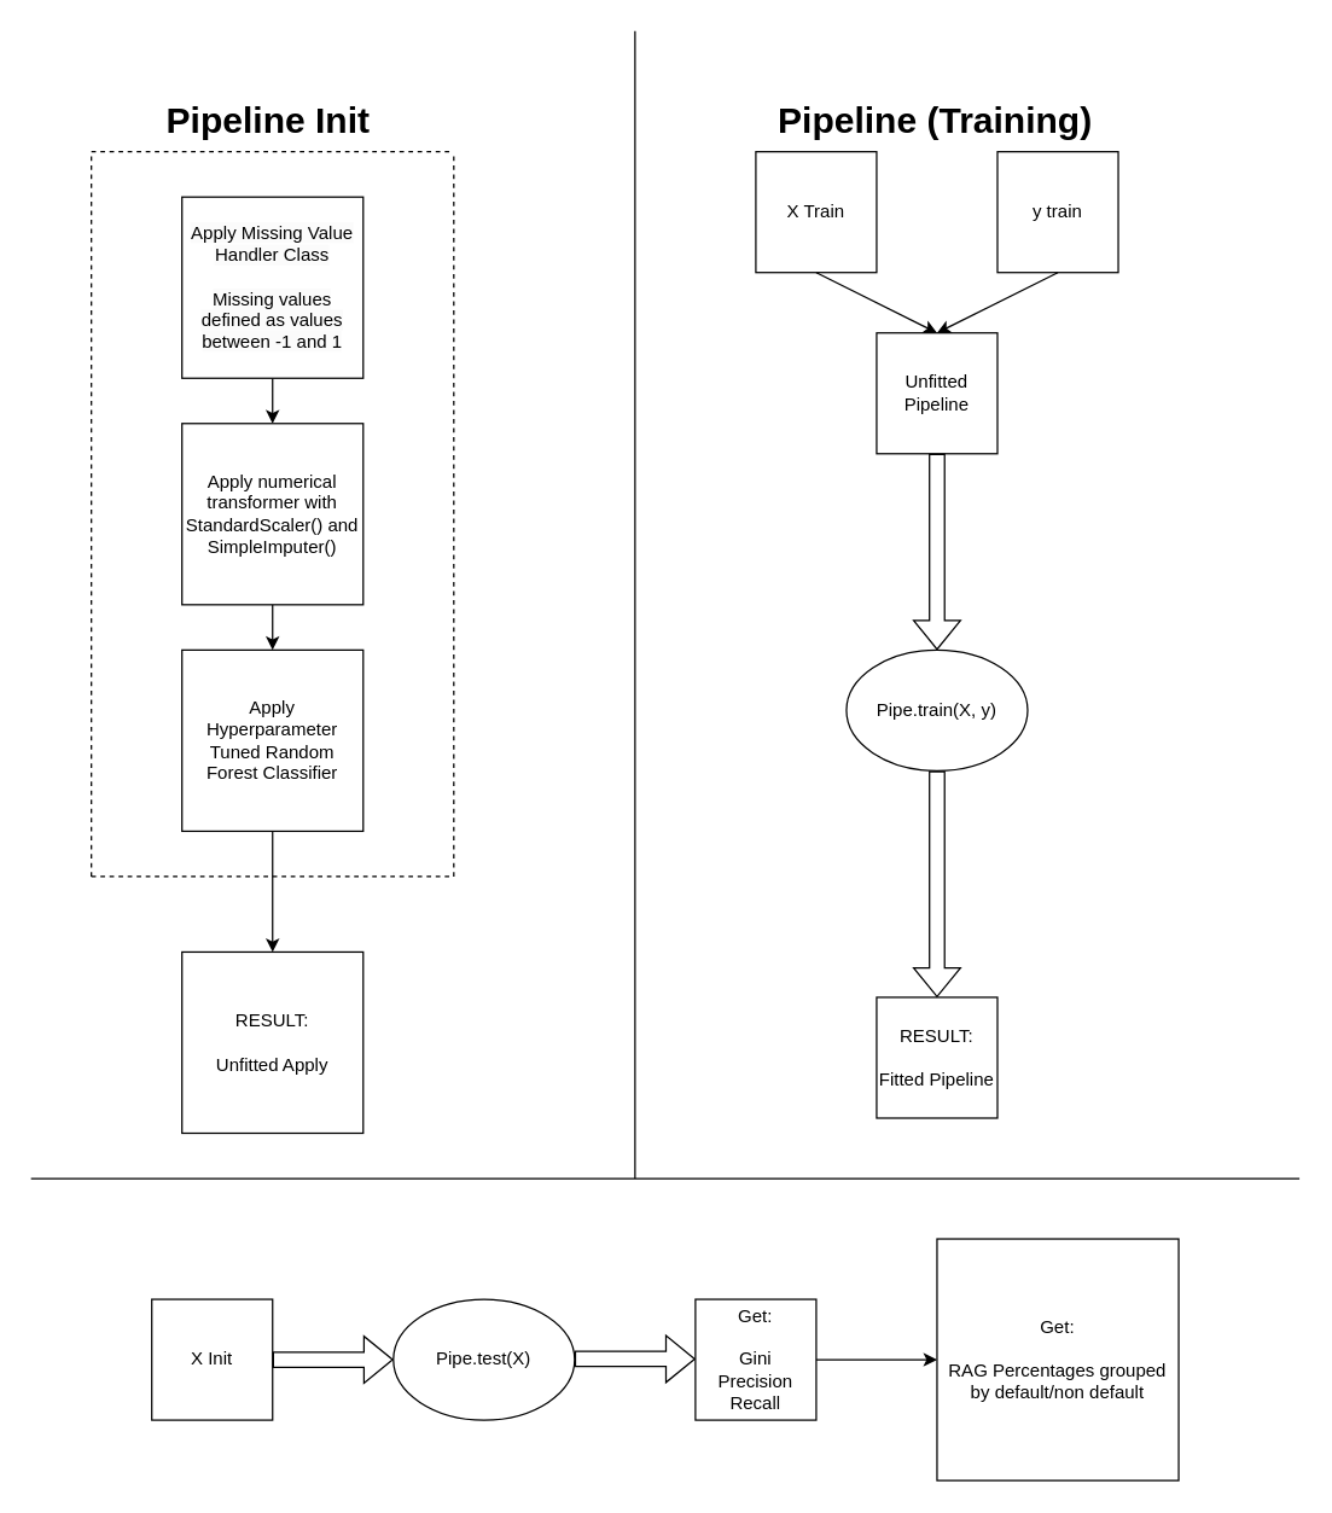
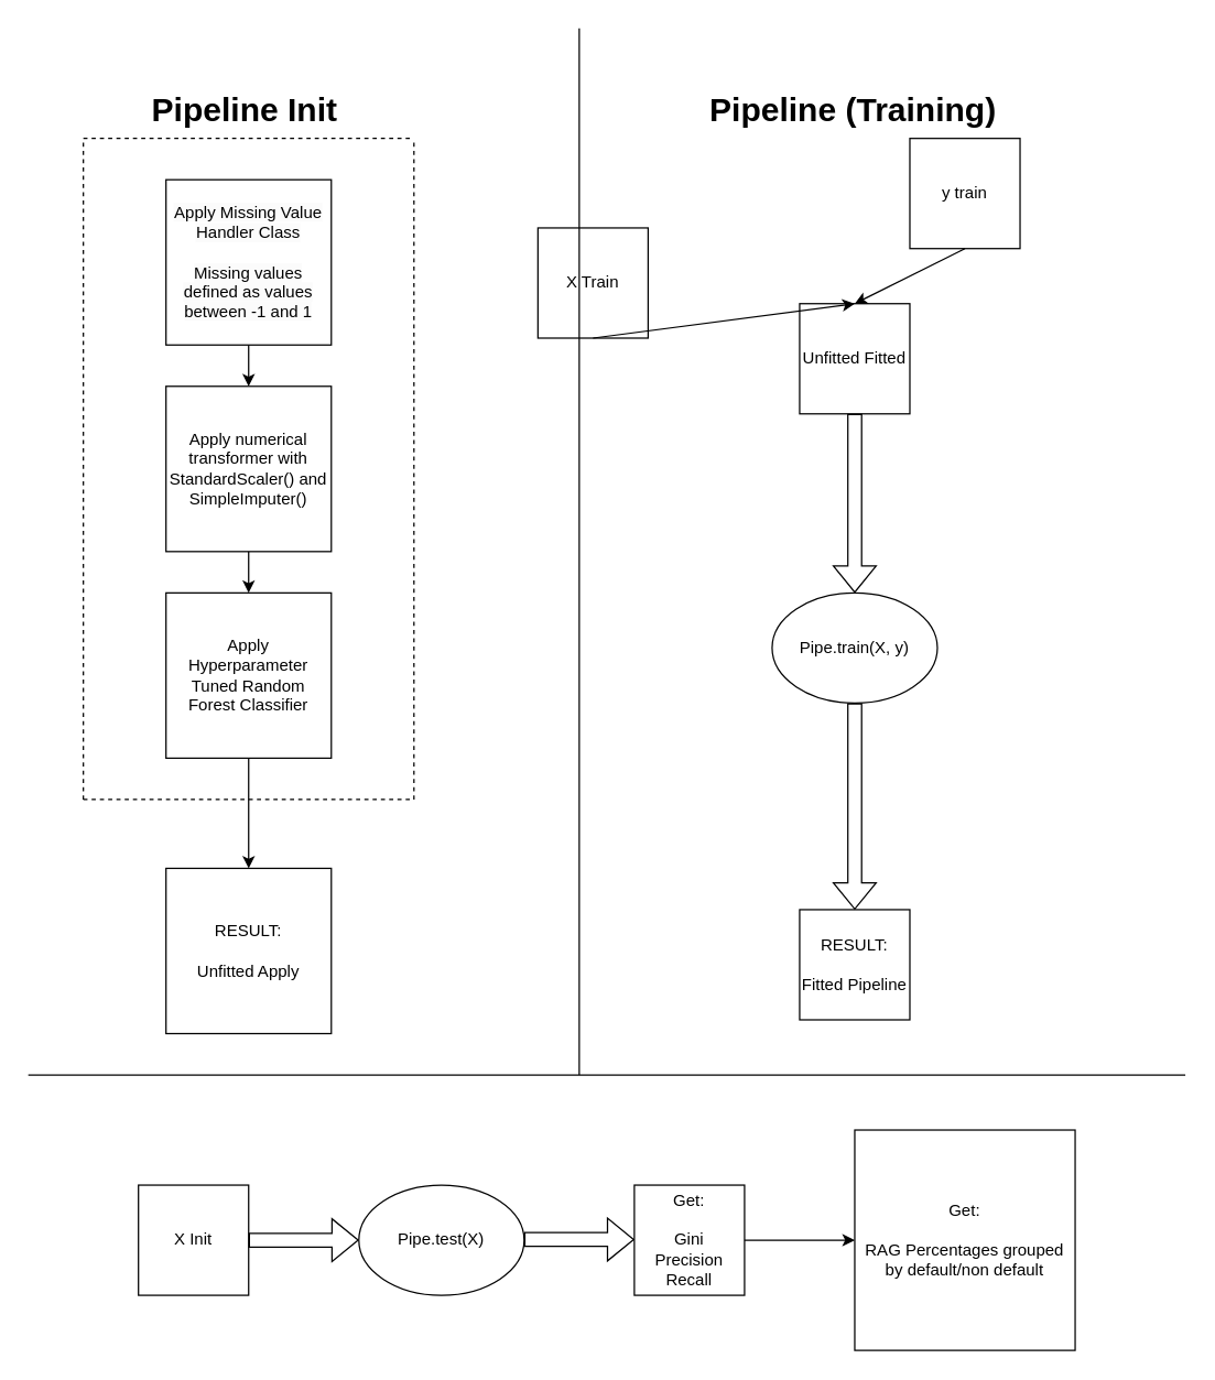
  <mxCell id="0" />
  <mxCell id="1" parent="0" />
  <mxCell id="2" value="" style="edgeStyle=orthogonalEdgeStyle;rounded=0;orthogonalLoop=1;jettySize=auto;html=1;" edge="1" parent="1" source="3" target="5"><mxGeometry relative="1" as="geometry" /></mxCell>
  <mxCell id="3" value="&#10;&lt;br style=&quot;border-color: var(--border-color); color: rgb(0, 0, 0); font-family: Helvetica; font-size: 12px; font-style: normal; font-variant-ligatures: normal; font-variant-caps: normal; font-weight: 400; letter-spacing: normal; orphans: 2; text-align: center; text-indent: 0px; text-transform: none; widows: 2; word-spacing: 0px; -webkit-text-stroke-width: 0px; background-color: rgb(251, 251, 251); text-decoration-thickness: initial; text-decoration-style: initial; text-decoration-color: initial;&quot;&gt;&lt;span style=&quot;border-color: var(--border-color); color: rgb(0, 0, 0); font-family: Helvetica; font-size: 12px; font-style: normal; font-variant-ligatures: normal; font-variant-caps: normal; font-weight: 400; letter-spacing: normal; orphans: 2; text-align: center; text-indent: 0px; text-transform: none; widows: 2; word-spacing: 0px; -webkit-text-stroke-width: 0px; text-decoration-thickness: initial; text-decoration-style: initial; text-decoration-color: initial; background-color: rgb(251, 251, 251); float: none; display: inline !important;&quot;&gt;Apply Missing Value Handler Class&lt;/span&gt;&lt;br style=&quot;border-color: var(--border-color); color: rgb(0, 0, 0); font-family: Helvetica; font-size: 12px; font-style: normal; font-variant-ligatures: normal; font-variant-caps: normal; font-weight: 400; letter-spacing: normal; orphans: 2; text-align: center; text-indent: 0px; text-transform: none; widows: 2; word-spacing: 0px; -webkit-text-stroke-width: 0px; text-decoration-thickness: initial; text-decoration-style: initial; text-decoration-color: initial; background-color: rgb(251, 251, 251);&quot;&gt;&lt;br style=&quot;border-color: var(--border-color); color: rgb(0, 0, 0); font-family: Helvetica; font-size: 12px; font-style: normal; font-variant-ligatures: normal; font-variant-caps: normal; font-weight: 400; letter-spacing: normal; orphans: 2; text-align: center; text-indent: 0px; text-transform: none; widows: 2; word-spacing: 0px; -webkit-text-stroke-width: 0px; text-decoration-thickness: initial; text-decoration-style: initial; text-decoration-color: initial; background-color: rgb(251, 251, 251);&quot;&gt;&lt;span style=&quot;border-color: var(--border-color); color: rgb(0, 0, 0); font-family: Helvetica; font-size: 12px; font-style: normal; font-variant-ligatures: normal; font-variant-caps: normal; font-weight: 400; letter-spacing: normal; orphans: 2; text-align: center; text-indent: 0px; text-transform: none; widows: 2; word-spacing: 0px; -webkit-text-stroke-width: 0px; text-decoration-thickness: initial; text-decoration-style: initial; text-decoration-color: initial; background-color: rgb(251, 251, 251); float: none; display: inline !important;&quot;&gt;Missing values defined as values between -1 and 1&lt;/span&gt;&lt;br style=&quot;border-color: var(--border-color); color: rgb(0, 0, 0); font-family: Helvetica; font-size: 12px; font-style: normal; font-variant-ligatures: normal; font-variant-caps: normal; font-weight: 400; letter-spacing: normal; orphans: 2; text-align: center; text-indent: 0px; text-transform: none; widows: 2; word-spacing: 0px; -webkit-text-stroke-width: 0px; background-color: rgb(251, 251, 251); text-decoration-thickness: initial; text-decoration-style: initial; text-decoration-color: initial;&quot;&gt;&#10;&#10;" style="whiteSpace=wrap;html=1;aspect=fixed;" vertex="1" parent="1"><mxGeometry x="120" y="130" width="120" height="120" as="geometry" /></mxCell>
  <mxCell id="4" value="" style="edgeStyle=orthogonalEdgeStyle;rounded=0;orthogonalLoop=1;jettySize=auto;html=1;" edge="1" parent="1" source="5" target="7"><mxGeometry relative="1" as="geometry" /></mxCell>
  <mxCell id="5" value="Apply numerical transformer with StandardScaler() and SimpleImputer()" style="whiteSpace=wrap;html=1;aspect=fixed;" vertex="1" parent="1"><mxGeometry x="120" y="280" width="120" height="120" as="geometry" /></mxCell>
  <mxCell id="6" value="" style="edgeStyle=orthogonalEdgeStyle;rounded=0;orthogonalLoop=1;jettySize=auto;html=1;" edge="1" parent="1" source="7" target="13"><mxGeometry relative="1" as="geometry" /></mxCell>
  <mxCell id="7" value="Apply Hyperparameter Tuned Random Forest Classifier" style="whiteSpace=wrap;html=1;aspect=fixed;" vertex="1" parent="1"><mxGeometry x="120" y="430" width="120" height="120" as="geometry" /></mxCell>
  <mxCell id="8" value="" style="endArrow=none;dashed=1;html=1;rounded=0;" edge="1" parent="1"><mxGeometry width="50" height="50" relative="1" as="geometry"><mxPoint x="60" y="580" as="sourcePoint" /><mxPoint x="60" y="100" as="targetPoint" /></mxGeometry></mxCell>
  <mxCell id="9" value="" style="endArrow=none;dashed=1;html=1;rounded=0;" edge="1" parent="1"><mxGeometry width="50" height="50" relative="1" as="geometry"><mxPoint x="300" y="580" as="sourcePoint" /><mxPoint x="300" y="100" as="targetPoint" /></mxGeometry></mxCell>
  <mxCell id="10" value="" style="endArrow=none;dashed=1;html=1;rounded=0;" edge="1" parent="1"><mxGeometry width="50" height="50" relative="1" as="geometry"><mxPoint x="60" y="100" as="sourcePoint" /><mxPoint x="300" y="100" as="targetPoint" /></mxGeometry></mxCell>
  <mxCell id="11" value="" style="endArrow=none;dashed=1;html=1;rounded=0;" edge="1" parent="1"><mxGeometry width="50" height="50" relative="1" as="geometry"><mxPoint x="60" y="580" as="sourcePoint" /><mxPoint x="300" y="580" as="targetPoint" /></mxGeometry></mxCell>
  <mxCell id="12" value="&lt;h1&gt;Pipeline Init&lt;/h1&gt;" style="text;html=1;strokeColor=none;fillColor=none;spacing=5;spacingTop=-20;whiteSpace=wrap;overflow=hidden;rounded=0;" vertex="1" parent="1"><mxGeometry x="105" y="60" width="150" height="40" as="geometry" /></mxCell>
  <mxCell id="13" value="RESULT:&lt;br&gt;&lt;br&gt;Unfitted Apply" style="whiteSpace=wrap;html=1;aspect=fixed;" vertex="1" parent="1"><mxGeometry x="120" y="630" width="120" height="120" as="geometry" /></mxCell>
- <mxCell id="14" value="X Train" style="whiteSpace=wrap;html=1;aspect=fixed;" vertex="1" parent="1"><mxGeometry x="500" y="100" width="80" height="80" as="geometry" /></mxCell>
+ <mxCell id="14" value="X Train" style="whiteSpace=wrap;html=1;aspect=fixed;" vertex="1" parent="1"><mxGeometry x="390" y="165" width="80" height="80" as="geometry" /></mxCell>
  <mxCell id="15" value="y train" style="whiteSpace=wrap;html=1;aspect=fixed;" vertex="1" parent="1"><mxGeometry x="660" y="100" width="80" height="80" as="geometry" /></mxCell>
- <mxCell id="16" value="Unfitted Pipeline" style="whiteSpace=wrap;html=1;aspect=fixed;" vertex="1" parent="1"><mxGeometry x="580" y="220" width="80" height="80" as="geometry" /></mxCell>
+ <mxCell id="16" value="Unfitted Fitted" style="whiteSpace=wrap;html=1;aspect=fixed;" vertex="1" parent="1"><mxGeometry x="580" y="220" width="80" height="80" as="geometry" /></mxCell>
  <mxCell id="17" value="" style="endArrow=classic;html=1;rounded=0;exitX=0.5;exitY=1;exitDx=0;exitDy=0;entryX=0.5;entryY=0;entryDx=0;entryDy=0;" edge="1" parent="1" source="14" target="16"><mxGeometry width="50" height="50" relative="1" as="geometry"><mxPoint x="420" y="370" as="sourcePoint" /><mxPoint x="470" y="320" as="targetPoint" /></mxGeometry></mxCell>
  <mxCell id="18" value="" style="endArrow=classic;html=1;rounded=0;exitX=0.5;exitY=1;exitDx=0;exitDy=0;entryX=0.5;entryY=0;entryDx=0;entryDy=0;" edge="1" parent="1" source="15" target="16"><mxGeometry width="50" height="50" relative="1" as="geometry"><mxPoint x="550" y="190" as="sourcePoint" /><mxPoint x="630" y="230" as="targetPoint" /></mxGeometry></mxCell>
  <mxCell id="19" value="" style="shape=flexArrow;endArrow=classic;html=1;rounded=0;exitX=0.5;exitY=1;exitDx=0;exitDy=0;entryX=0.5;entryY=0;entryDx=0;entryDy=0;" edge="1" parent="1" source="16" target="21"><mxGeometry width="50" height="50" relative="1" as="geometry"><mxPoint x="420" y="600" as="sourcePoint" /><mxPoint x="620" y="370" as="targetPoint" /></mxGeometry></mxCell>
  <mxCell id="20" value="RESULT:&lt;br&gt;&lt;br&gt;Fitted Pipeline" style="whiteSpace=wrap;html=1;aspect=fixed;" vertex="1" parent="1"><mxGeometry x="580" y="660" width="80" height="80" as="geometry" /></mxCell>
  <mxCell id="21" value="Pipe.train(X, y)" style="ellipse;whiteSpace=wrap;html=1;" vertex="1" parent="1"><mxGeometry x="560" y="430" width="120" height="80" as="geometry" /></mxCell>
  <mxCell id="22" value="" style="shape=flexArrow;endArrow=classic;html=1;rounded=0;exitX=0.5;exitY=1;exitDx=0;exitDy=0;entryX=0.5;entryY=0;entryDx=0;entryDy=0;" edge="1" parent="1" source="21" target="20"><mxGeometry width="50" height="50" relative="1" as="geometry"><mxPoint x="480" y="460" as="sourcePoint" /><mxPoint x="480" y="540" as="targetPoint" /></mxGeometry></mxCell>
  <mxCell id="23" value="&lt;h1&gt;Pipeline (Training)&lt;/h1&gt;" style="text;html=1;strokeColor=none;fillColor=none;spacing=5;spacingTop=-20;whiteSpace=wrap;overflow=hidden;rounded=0;" vertex="1" parent="1"><mxGeometry x="510" y="60" width="230" height="40" as="geometry" /></mxCell>
  <mxCell id="24" value="" style="endArrow=none;html=1;rounded=0;" edge="1" parent="1"><mxGeometry width="50" height="50" relative="1" as="geometry"><mxPoint x="420" y="780" as="sourcePoint" /><mxPoint x="420" as="targetPoint" y="20" /></mxGeometry></mxCell>
  <mxCell id="25" value="" style="endArrow=none;html=1;rounded=0;" edge="1" parent="1"><mxGeometry width="50" height="50" relative="1" as="geometry"><mxPoint y="780" as="sourcePoint" x="20" /><mxPoint x="860" y="780" as="targetPoint" /></mxGeometry></mxCell>
  <mxCell id="26" value="X Init" style="whiteSpace=wrap;html=1;aspect=fixed;" vertex="1" parent="1"><mxGeometry x="100" y="860" width="80" height="80" as="geometry" /></mxCell>
  <mxCell id="27" value="" style="shape=flexArrow;endArrow=classic;html=1;rounded=0;exitX=1;exitY=0.5;exitDx=0;exitDy=0;" edge="1" parent="1" source="26"><mxGeometry width="50" height="50" relative="1" as="geometry"><mxPoint x="460" y="660" as="sourcePoint" /><mxPoint x="260" y="900" as="targetPoint" /></mxGeometry></mxCell>
  <mxCell id="28" value="Pipe.test(X)" style="ellipse;whiteSpace=wrap;html=1;" vertex="1" parent="1"><mxGeometry x="260" y="860" width="120" height="80" as="geometry" /></mxCell>
  <mxCell id="29" value="" style="shape=flexArrow;endArrow=classic;html=1;rounded=0;exitX=1;exitY=0.5;exitDx=0;exitDy=0;" edge="1" parent="1"><mxGeometry width="50" height="50" relative="1" as="geometry"><mxPoint x="380" y="899.5" as="sourcePoint" /><mxPoint x="460" y="899.5" as="targetPoint" /></mxGeometry></mxCell>
  <mxCell id="30" value="Get:&lt;br&gt;&lt;br&gt;Gini&lt;br&gt;Precision&lt;br&gt;Recall" style="whiteSpace=wrap;html=1;aspect=fixed;" vertex="1" parent="1"><mxGeometry x="460" y="860" width="80" height="80" as="geometry" /></mxCell>
  <mxCell id="31" value="Get:&lt;br&gt;&lt;br&gt;RAG Percentages grouped by default/non default" style="whiteSpace=wrap;html=1;aspect=fixed;" vertex="1" parent="1"><mxGeometry x="620" y="820" width="160" height="160" as="geometry" /></mxCell>
  <mxCell id="32" value="" style="endArrow=classic;html=1;rounded=0;entryX=0;entryY=0.5;entryDx=0;entryDy=0;exitX=1;exitY=0.5;exitDx=0;exitDy=0;" edge="1" parent="1" source="30" target="31"><mxGeometry width="50" height="50" relative="1" as="geometry"><mxPoint x="550" y="910" as="sourcePoint" /><mxPoint x="510" y="850" as="targetPoint" /></mxGeometry></mxCell>
